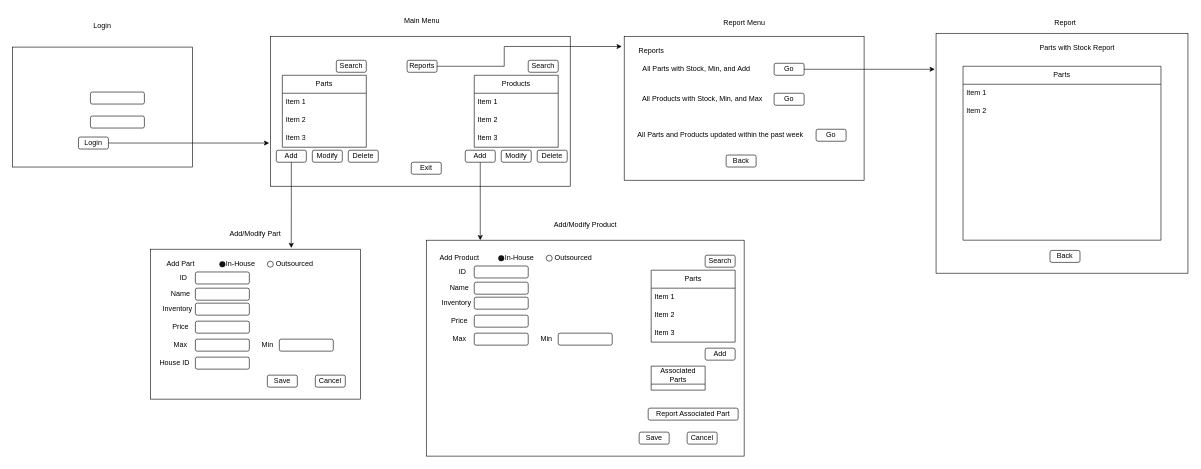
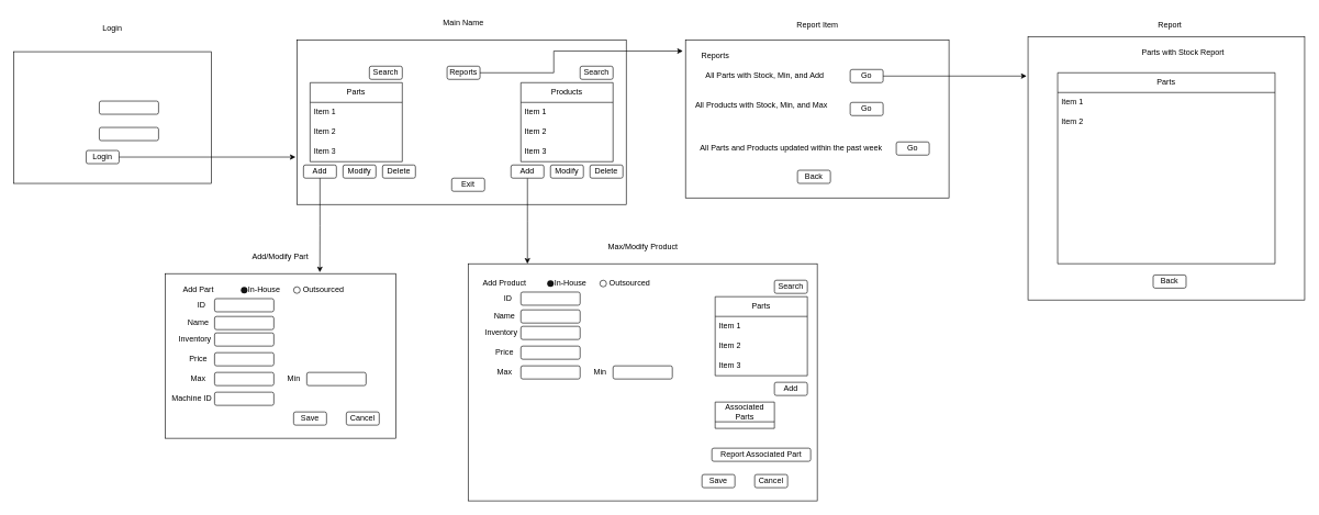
  <mxCell id="0" />
  <mxCell id="1" parent="0" />
  <mxCell id="2" value="" style="rounded=0;whiteSpace=wrap;html=1;" parent="1" vertex="1"><mxGeometry x="20" y="78" width="300" height="200" as="geometry" /></mxCell>
  <mxCell id="3" value="Login" style="text;strokeColor=none;align=center;fillColor=none;html=1;verticalAlign=middle;whiteSpace=wrap;rounded=0;" parent="1" vertex="1"><mxGeometry x="140" y="28" width="60" height="30" as="geometry" /></mxCell>
- <mxCell id="4" value="Main Menu" style="text;strokeColor=none;align=center;fillColor=none;html=1;verticalAlign=middle;whiteSpace=wrap;rounded=0;" parent="1" vertex="1"><mxGeometry x="663" y="20" width="80" height="30" as="geometry" /></mxCell>
+ <mxCell id="4" value="Main Name" style="text;strokeColor=none;align=center;fillColor=none;html=1;verticalAlign=middle;whiteSpace=wrap;rounded=0;" parent="1" vertex="1"><mxGeometry x="663" y="20" width="80" height="30" as="geometry" /></mxCell>
  <mxCell id="5" value="Add/Modify Part" style="text;strokeColor=none;align=center;fillColor=none;html=1;verticalAlign=middle;whiteSpace=wrap;rounded=0;" parent="1" vertex="1"><mxGeometry x="375" y="375" width="100" height="30" as="geometry" /></mxCell>
- <mxCell id="6" value="Add/Modify Product" style="text;html=1;align=center;verticalAlign=middle;resizable=0;points=[];autosize=1;strokeColor=none;fillColor=none;" parent="1" vertex="1"><mxGeometry x="910" y="360" width="130" height="30" as="geometry" /></mxCell>
- <mxCell id="7" value="Report Menu" style="text;html=1;align=center;verticalAlign=middle;resizable=0;points=[];autosize=1;strokeColor=none;fillColor=none;" parent="1" vertex="1"><mxGeometry x="1195" y="22" width="90" height="30" as="geometry" /></mxCell>
+ <mxCell id="6" value="Max/Modify Product" style="text;html=1;align=center;verticalAlign=middle;resizable=0;points=[];autosize=1;strokeColor=none;fillColor=none;" parent="1" vertex="1"><mxGeometry x="910" y="360" width="130" height="30" as="geometry" /></mxCell>
+ <mxCell id="7" value="Report Item" style="text;html=1;align=center;verticalAlign=middle;resizable=0;points=[];autosize=1;strokeColor=none;fillColor=none;" parent="1" vertex="1"><mxGeometry x="1195" y="22" width="90" height="30" as="geometry" /></mxCell>
  <mxCell id="8" value="Report" style="text;html=1;align=center;verticalAlign=middle;resizable=0;points=[];autosize=1;strokeColor=none;fillColor=none;" parent="1" vertex="1"><mxGeometry x="1745" y="22" width="60" height="30" as="geometry" /></mxCell>
  <mxCell id="9" value="" style="rounded=1;whiteSpace=wrap;html=1;" parent="1" vertex="1"><mxGeometry x="150" y="153" width="90" height="20" as="geometry" /></mxCell>
  <mxCell id="10" value="" style="rounded=1;whiteSpace=wrap;html=1;" parent="1" vertex="1"><mxGeometry x="150" y="193" width="90" height="20" as="geometry" /></mxCell>
  <mxCell id="11" value="Login" style="rounded=1;whiteSpace=wrap;html=1;" parent="1" vertex="1"><mxGeometry x="130" y="228" width="50" height="20" as="geometry" /></mxCell>
  <mxCell id="12" value="" style="rounded=0;whiteSpace=wrap;html=1;" parent="1" vertex="1"><mxGeometry x="450" y="60" width="500" height="250" as="geometry" /></mxCell>
  <mxCell id="13" value="Parts" style="swimlane;fontStyle=0;childLayout=stackLayout;horizontal=1;startSize=30;horizontalStack=0;resizeParent=1;resizeParentMax=0;resizeLast=0;collapsible=1;marginBottom=0;whiteSpace=wrap;html=1;" parent="1" vertex="1"><mxGeometry x="470" y="125" width="140" height="120" as="geometry" /></mxCell>
  <mxCell id="14" value="Item 1" style="text;strokeColor=none;fillColor=none;align=left;verticalAlign=middle;spacingLeft=4;spacingRight=4;overflow=hidden;points=[[0,0.5],[1,0.5]];portConstraint=eastwest;rotatable=0;whiteSpace=wrap;html=1;" parent="13" vertex="1"><mxGeometry y="30" width="140" height="30" as="geometry" /></mxCell>
  <mxCell id="15" value="Item 2" style="text;strokeColor=none;fillColor=none;align=left;verticalAlign=middle;spacingLeft=4;spacingRight=4;overflow=hidden;points=[[0,0.5],[1,0.5]];portConstraint=eastwest;rotatable=0;whiteSpace=wrap;html=1;" parent="13" vertex="1"><mxGeometry y="60" width="140" height="30" as="geometry" /></mxCell>
  <mxCell id="16" value="Item 3" style="text;strokeColor=none;fillColor=none;align=left;verticalAlign=middle;spacingLeft=4;spacingRight=4;overflow=hidden;points=[[0,0.5],[1,0.5]];portConstraint=eastwest;rotatable=0;whiteSpace=wrap;html=1;" parent="13" vertex="1"><mxGeometry y="90" width="140" height="30" as="geometry" /></mxCell>
  <mxCell id="17" value="Products" style="swimlane;fontStyle=0;childLayout=stackLayout;horizontal=1;startSize=30;horizontalStack=0;resizeParent=1;resizeParentMax=0;resizeLast=0;collapsible=1;marginBottom=0;whiteSpace=wrap;html=1;" parent="1" vertex="1"><mxGeometry x="790" y="125" width="140" height="120" as="geometry" /></mxCell>
  <mxCell id="18" value="Item 1" style="text;strokeColor=none;fillColor=none;align=left;verticalAlign=middle;spacingLeft=4;spacingRight=4;overflow=hidden;points=[[0,0.5],[1,0.5]];portConstraint=eastwest;rotatable=0;whiteSpace=wrap;html=1;" parent="17" vertex="1"><mxGeometry y="30" width="140" height="30" as="geometry" /></mxCell>
  <mxCell id="19" value="Item 2" style="text;strokeColor=none;fillColor=none;align=left;verticalAlign=middle;spacingLeft=4;spacingRight=4;overflow=hidden;points=[[0,0.5],[1,0.5]];portConstraint=eastwest;rotatable=0;whiteSpace=wrap;html=1;" parent="17" vertex="1"><mxGeometry y="60" width="140" height="30" as="geometry" /></mxCell>
  <mxCell id="20" value="Item 3" style="text;strokeColor=none;fillColor=none;align=left;verticalAlign=middle;spacingLeft=4;spacingRight=4;overflow=hidden;points=[[0,0.5],[1,0.5]];portConstraint=eastwest;rotatable=0;whiteSpace=wrap;html=1;" parent="17" vertex="1"><mxGeometry y="90" width="140" height="30" as="geometry" /></mxCell>
  <mxCell id="21" value="Add" style="rounded=1;whiteSpace=wrap;html=1;" parent="1" vertex="1"><mxGeometry x="460" y="250" width="50" height="20" as="geometry" /></mxCell>
  <mxCell id="22" value="Modify" style="rounded=1;whiteSpace=wrap;html=1;" parent="1" vertex="1"><mxGeometry x="520" y="250" width="50" height="20" as="geometry" /></mxCell>
  <mxCell id="23" value="Delete" style="rounded=1;whiteSpace=wrap;html=1;" parent="1" vertex="1"><mxGeometry x="580" y="250" width="50" height="20" as="geometry" /></mxCell>
  <mxCell id="24" style="edgeStyle=orthogonalEdgeStyle;rounded=0;orthogonalLoop=1;jettySize=auto;html=1;" edge="1" parent="1" source="25"><mxGeometry relative="1" as="geometry"><mxPoint x="800" y="400" as="targetPoint" /></mxGeometry></mxCell>
  <mxCell id="25" value="Add" style="rounded=1;whiteSpace=wrap;html=1;" parent="1" vertex="1"><mxGeometry x="775" y="250" width="50" height="20" as="geometry" /></mxCell>
  <mxCell id="26" value="Modify" style="rounded=1;whiteSpace=wrap;html=1;" parent="1" vertex="1"><mxGeometry x="835" y="250" width="50" height="20" as="geometry" /></mxCell>
  <mxCell id="27" value="Delete" style="rounded=1;whiteSpace=wrap;html=1;" parent="1" vertex="1"><mxGeometry x="895" y="250" width="50" height="20" as="geometry" /></mxCell>
  <mxCell id="28" value="Search" style="rounded=1;whiteSpace=wrap;html=1;" parent="1" vertex="1"><mxGeometry x="560" y="100" width="50" height="20" as="geometry" /></mxCell>
  <mxCell id="29" value="Search" style="rounded=1;whiteSpace=wrap;html=1;" parent="1" vertex="1"><mxGeometry x="880" y="100" width="50" height="20" as="geometry" /></mxCell>
  <mxCell id="30" value="Exit" style="rounded=1;whiteSpace=wrap;html=1;" parent="1" vertex="1"><mxGeometry x="685" y="270" width="50" height="20" as="geometry" /></mxCell>
  <mxCell id="31" value="Reports" style="rounded=1;whiteSpace=wrap;html=1;" parent="1" vertex="1"><mxGeometry x="678" y="100" width="50" height="20" as="geometry" /></mxCell>
  <mxCell id="32" value="" style="rounded=0;whiteSpace=wrap;html=1;" parent="1" vertex="1"><mxGeometry x="250" y="415" width="350" height="250" as="geometry" /></mxCell>
  <mxCell id="33" value="Add Part" style="text;html=1;align=center;verticalAlign=middle;resizable=0;points=[];autosize=1;strokeColor=none;fillColor=none;" parent="1" vertex="1"><mxGeometry x="265" y="425" width="70" height="30" as="geometry" /></mxCell>
  <mxCell id="34" value="" style="html=1;shadow=0;dashed=0;shape=mxgraph.bootstrap.radioButton2;labelPosition=right;verticalLabelPosition=middle;align=left;verticalAlign=middle;gradientColor=none;fillColor=#131313;checked=0;spacing=5;checkedFill=#0085FC;checkedStroke=#ffffff;sketch=0;strokeColor=none;" parent="1" vertex="1"><mxGeometry x="365" y="435" width="10" height="10" as="geometry" /></mxCell>
  <mxCell id="35" value="" style="html=1;shadow=0;dashed=0;shape=mxgraph.bootstrap.radioButton2;labelPosition=right;verticalLabelPosition=middle;align=left;verticalAlign=middle;gradientColor=none;fillColor=#FFFFFF;checked=0;spacing=5;checkedFill=#0085FC;checkedStroke=#ffffff;sketch=0;strokeColor=default;" parent="1" vertex="1"><mxGeometry x="445" y="435" width="10" height="10" as="geometry" /></mxCell>
  <mxCell id="36" value="In-House" style="text;html=1;align=center;verticalAlign=middle;resizable=0;points=[];autosize=1;strokeColor=none;fillColor=none;" parent="1" vertex="1"><mxGeometry x="365" y="425" width="70" height="30" as="geometry" /></mxCell>
  <mxCell id="37" value="Outsourced" style="text;html=1;align=center;verticalAlign=middle;resizable=0;points=[];autosize=1;strokeColor=none;fillColor=none;" parent="1" vertex="1"><mxGeometry x="445" y="425" width="90" height="30" as="geometry" /></mxCell>
  <mxCell id="38" value="ID" style="text;html=1;align=center;verticalAlign=middle;resizable=0;points=[];autosize=1;strokeColor=none;fillColor=none;" parent="1" vertex="1"><mxGeometry x="285" y="448" width="40" height="30" as="geometry" /></mxCell>
  <mxCell id="39" value="Name" style="text;html=1;align=center;verticalAlign=middle;resizable=0;points=[];autosize=1;strokeColor=none;fillColor=none;" parent="1" vertex="1"><mxGeometry x="270" y="475" width="60" height="30" as="geometry" /></mxCell>
  <mxCell id="40" value="Inventory" style="text;html=1;align=center;verticalAlign=middle;resizable=0;points=[];autosize=1;strokeColor=none;fillColor=none;" parent="1" vertex="1"><mxGeometry x="260" y="500" width="70" height="30" as="geometry" /></mxCell>
  <mxCell id="41" value="Price" style="text;html=1;align=center;verticalAlign=middle;resizable=0;points=[];autosize=1;strokeColor=none;fillColor=none;" parent="1" vertex="1"><mxGeometry x="275" y="530" width="50" height="30" as="geometry" /></mxCell>
  <mxCell id="42" value="Max" style="text;html=1;align=center;verticalAlign=middle;resizable=0;points=[];autosize=1;strokeColor=none;fillColor=none;" parent="1" vertex="1"><mxGeometry x="275" y="560" width="50" height="30" as="geometry" /></mxCell>
  <mxCell id="43" value="Min" style="text;html=1;align=center;verticalAlign=middle;resizable=0;points=[];autosize=1;strokeColor=none;fillColor=none;" parent="1" vertex="1"><mxGeometry x="425" y="560" width="40" height="30" as="geometry" /></mxCell>
- <mxCell id="44" value="House ID" style="text;html=1;align=center;verticalAlign=middle;resizable=0;points=[];autosize=1;strokeColor=none;fillColor=none;" parent="1" vertex="1"><mxGeometry x="250" y="590" width="80" height="30" as="geometry" /></mxCell>
+ <mxCell id="44" value="Machine ID" style="text;html=1;align=center;verticalAlign=middle;resizable=0;points=[];autosize=1;strokeColor=none;fillColor=none;" parent="1" vertex="1"><mxGeometry x="250" y="590" width="80" height="30" as="geometry" /></mxCell>
  <mxCell id="45" value="Save" style="rounded=1;whiteSpace=wrap;html=1;" parent="1" vertex="1"><mxGeometry x="445" y="625" width="50" height="20" as="geometry" /></mxCell>
  <mxCell id="46" value="Cancel" style="rounded=1;whiteSpace=wrap;html=1;" parent="1" vertex="1"><mxGeometry x="525" y="625" width="50" height="20" as="geometry" /></mxCell>
  <mxCell id="47" value="" style="rounded=1;whiteSpace=wrap;html=1;" parent="1" vertex="1"><mxGeometry x="325" y="453" width="90" height="20" as="geometry" /></mxCell>
  <mxCell id="48" value="" style="rounded=1;whiteSpace=wrap;html=1;" parent="1" vertex="1"><mxGeometry x="325" y="480" width="90" height="20" as="geometry" /></mxCell>
  <mxCell id="49" value="" style="rounded=1;whiteSpace=wrap;html=1;" parent="1" vertex="1"><mxGeometry x="325" y="505" width="90" height="20" as="geometry" /></mxCell>
  <mxCell id="50" value="" style="rounded=1;whiteSpace=wrap;html=1;" parent="1" vertex="1"><mxGeometry x="325" y="535" width="90" height="20" as="geometry" /></mxCell>
  <mxCell id="51" value="" style="rounded=1;whiteSpace=wrap;html=1;" parent="1" vertex="1"><mxGeometry x="325" y="565" width="90" height="20" as="geometry" /></mxCell>
  <mxCell id="52" value="" style="rounded=1;whiteSpace=wrap;html=1;" parent="1" vertex="1"><mxGeometry x="325" y="595" width="90" height="20" as="geometry" /></mxCell>
  <mxCell id="53" value="" style="rounded=1;whiteSpace=wrap;html=1;" parent="1" vertex="1"><mxGeometry x="465" y="565" width="90" height="20" as="geometry" /></mxCell>
  <mxCell id="54" value="" style="rounded=0;whiteSpace=wrap;html=1;" parent="1" vertex="1"><mxGeometry x="710" y="400" width="530" height="360" as="geometry" /></mxCell>
  <mxCell id="55" value="Add Product" style="text;html=1;align=center;verticalAlign=middle;resizable=0;points=[];autosize=1;strokeColor=none;fillColor=none;" parent="1" vertex="1"><mxGeometry x="720" y="415" width="90" height="30" as="geometry" /></mxCell>
  <mxCell id="56" value="" style="html=1;shadow=0;dashed=0;shape=mxgraph.bootstrap.radioButton2;labelPosition=right;verticalLabelPosition=middle;align=left;verticalAlign=middle;gradientColor=none;fillColor=#131313;checked=0;spacing=5;checkedFill=#0085FC;checkedStroke=#ffffff;sketch=0;strokeColor=none;" parent="1" vertex="1"><mxGeometry x="830" y="425" width="10" height="10" as="geometry" /></mxCell>
  <mxCell id="57" value="" style="html=1;shadow=0;dashed=0;shape=mxgraph.bootstrap.radioButton2;labelPosition=right;verticalLabelPosition=middle;align=left;verticalAlign=middle;gradientColor=none;fillColor=#FFFFFF;checked=0;spacing=5;checkedFill=#0085FC;checkedStroke=#ffffff;sketch=0;strokeColor=default;" parent="1" vertex="1"><mxGeometry x="910" y="425" width="10" height="10" as="geometry" /></mxCell>
  <mxCell id="58" value="In-House" style="text;html=1;align=center;verticalAlign=middle;resizable=0;points=[];autosize=1;strokeColor=none;fillColor=none;" parent="1" vertex="1"><mxGeometry x="830" y="415" width="70" height="30" as="geometry" /></mxCell>
  <mxCell id="59" value="Outsourced" style="text;html=1;align=center;verticalAlign=middle;resizable=0;points=[];autosize=1;strokeColor=none;fillColor=none;" parent="1" vertex="1"><mxGeometry x="910" y="415" width="90" height="30" as="geometry" /></mxCell>
  <mxCell id="60" value="ID" style="text;html=1;align=center;verticalAlign=middle;resizable=0;points=[];autosize=1;strokeColor=none;fillColor=none;" parent="1" vertex="1"><mxGeometry x="750" y="438" width="40" height="30" as="geometry" /></mxCell>
  <mxCell id="61" value="Name" style="text;html=1;align=center;verticalAlign=middle;resizable=0;points=[];autosize=1;strokeColor=none;fillColor=none;" parent="1" vertex="1"><mxGeometry x="735" y="465" width="60" height="30" as="geometry" /></mxCell>
  <mxCell id="62" value="Inventory" style="text;html=1;align=center;verticalAlign=middle;resizable=0;points=[];autosize=1;strokeColor=none;fillColor=none;" parent="1" vertex="1"><mxGeometry x="725" y="490" width="70" height="30" as="geometry" /></mxCell>
  <mxCell id="63" value="Price" style="text;html=1;align=center;verticalAlign=middle;resizable=0;points=[];autosize=1;strokeColor=none;fillColor=none;" parent="1" vertex="1"><mxGeometry x="740" y="520" width="50" height="30" as="geometry" /></mxCell>
  <mxCell id="64" value="Max" style="text;html=1;align=center;verticalAlign=middle;resizable=0;points=[];autosize=1;strokeColor=none;fillColor=none;" parent="1" vertex="1"><mxGeometry x="740" y="550" width="50" height="30" as="geometry" /></mxCell>
  <mxCell id="65" value="Min" style="text;html=1;align=center;verticalAlign=middle;resizable=0;points=[];autosize=1;strokeColor=none;fillColor=none;" parent="1" vertex="1"><mxGeometry x="890" y="550" width="40" height="30" as="geometry" /></mxCell>
  <mxCell id="66" value="Save" style="rounded=1;whiteSpace=wrap;html=1;" parent="1" vertex="1"><mxGeometry x="1065" y="720" width="50" height="20" as="geometry" /></mxCell>
  <mxCell id="67" value="Cancel" style="rounded=1;whiteSpace=wrap;html=1;" parent="1" vertex="1"><mxGeometry x="1145" y="720" width="50" height="20" as="geometry" /></mxCell>
  <mxCell id="68" value="" style="rounded=1;whiteSpace=wrap;html=1;" parent="1" vertex="1"><mxGeometry x="790" y="443" width="90" height="20" as="geometry" /></mxCell>
  <mxCell id="69" value="" style="rounded=1;whiteSpace=wrap;html=1;" parent="1" vertex="1"><mxGeometry x="790" y="470" width="90" height="20" as="geometry" /></mxCell>
  <mxCell id="70" value="" style="rounded=1;whiteSpace=wrap;html=1;" parent="1" vertex="1"><mxGeometry x="790" y="495" width="90" height="20" as="geometry" /></mxCell>
  <mxCell id="71" value="" style="rounded=1;whiteSpace=wrap;html=1;" parent="1" vertex="1"><mxGeometry x="790" y="525" width="90" height="20" as="geometry" /></mxCell>
  <mxCell id="72" value="" style="rounded=1;whiteSpace=wrap;html=1;" parent="1" vertex="1"><mxGeometry x="790" y="555" width="90" height="20" as="geometry" /></mxCell>
  <mxCell id="73" value="" style="rounded=1;whiteSpace=wrap;html=1;" parent="1" vertex="1"><mxGeometry x="930" y="555" width="90" height="20" as="geometry" /></mxCell>
  <mxCell id="74" value="Parts" style="swimlane;fontStyle=0;childLayout=stackLayout;horizontal=1;startSize=30;horizontalStack=0;resizeParent=1;resizeParentMax=0;resizeLast=0;collapsible=1;marginBottom=0;whiteSpace=wrap;html=1;" parent="1" vertex="1"><mxGeometry x="1085" y="450" width="140" height="120" as="geometry" /></mxCell>
  <mxCell id="75" value="Item 1" style="text;strokeColor=none;fillColor=none;align=left;verticalAlign=middle;spacingLeft=4;spacingRight=4;overflow=hidden;points=[[0,0.5],[1,0.5]];portConstraint=eastwest;rotatable=0;whiteSpace=wrap;html=1;" parent="74" vertex="1"><mxGeometry y="30" width="140" height="30" as="geometry" /></mxCell>
  <mxCell id="76" value="Item 2" style="text;strokeColor=none;fillColor=none;align=left;verticalAlign=middle;spacingLeft=4;spacingRight=4;overflow=hidden;points=[[0,0.5],[1,0.5]];portConstraint=eastwest;rotatable=0;whiteSpace=wrap;html=1;" parent="74" vertex="1"><mxGeometry y="60" width="140" height="30" as="geometry" /></mxCell>
  <mxCell id="77" value="Item 3" style="text;strokeColor=none;fillColor=none;align=left;verticalAlign=middle;spacingLeft=4;spacingRight=4;overflow=hidden;points=[[0,0.5],[1,0.5]];portConstraint=eastwest;rotatable=0;whiteSpace=wrap;html=1;" parent="74" vertex="1"><mxGeometry y="90" width="140" height="30" as="geometry" /></mxCell>
  <mxCell id="78" value="Add" style="rounded=1;whiteSpace=wrap;html=1;" parent="1" vertex="1"><mxGeometry x="1175" y="580" width="50" height="20" as="geometry" /></mxCell>
  <mxCell id="79" value="Search" style="rounded=1;whiteSpace=wrap;html=1;" parent="1" vertex="1"><mxGeometry x="1175" y="425" width="50" height="20" as="geometry" /></mxCell>
  <mxCell id="80" value="Associated Parts" style="swimlane;fontStyle=0;childLayout=stackLayout;horizontal=1;startSize=30;horizontalStack=0;resizeParent=1;resizeParentMax=0;resizeLast=0;collapsible=1;marginBottom=0;whiteSpace=wrap;html=1;" parent="1" vertex="1"><mxGeometry x="1085" y="610" width="90" height="40" as="geometry" /></mxCell>
  <mxCell id="81" value="Report Associated Part" style="rounded=1;whiteSpace=wrap;html=1;" parent="1" vertex="1"><mxGeometry x="1080" y="680" width="150" height="20" as="geometry" /></mxCell>
  <mxCell id="82" value="" style="rounded=0;whiteSpace=wrap;html=1;" parent="1" vertex="1"><mxGeometry x="1040" y="60" width="400" height="240" as="geometry" /></mxCell>
  <mxCell id="83" value="Reports" style="text;html=1;align=center;verticalAlign=middle;resizable=0;points=[];autosize=1;strokeColor=none;fillColor=none;" parent="1" vertex="1"><mxGeometry x="1050" y="70" width="70" height="30" as="geometry" /></mxCell>
  <mxCell id="84" value="All Parts with Stock, Min, and Add" style="text;html=1;align=center;verticalAlign=middle;resizable=0;points=[];autosize=1;strokeColor=none;fillColor=none;" parent="1" vertex="1"><mxGeometry x="1060" y="100" width="200" height="30" as="geometry" /></mxCell>
- <mxCell id="85" value="All Products with Stock, Min, and Max" style="text;html=1;align=center;verticalAlign=middle;resizable=0;points=[];autosize=1;strokeColor=none;fillColor=none;" parent="1" vertex="1"><mxGeometry x="1060" y="150" width="220" height="30" as="geometry" /></mxCell>
+ <mxCell id="85" value="All Products with Stock, Min, and Max" style="text;html=1;align=center;verticalAlign=middle;resizable=0;points=[];autosize=1;strokeColor=none;fillColor=none;" parent="1" vertex="1"><mxGeometry x="1045" y="145" width="220" height="30" as="geometry" /></mxCell>
  <mxCell id="86" value="All Parts and Products updated within the past week" style="text;html=1;align=center;verticalAlign=middle;resizable=0;points=[];autosize=1;strokeColor=none;fillColor=none;" parent="1" vertex="1"><mxGeometry x="1050" y="210" width="300" height="30" as="geometry" /></mxCell>
  <mxCell id="87" value="Go" style="rounded=1;whiteSpace=wrap;html=1;" parent="1" vertex="1"><mxGeometry x="1290" y="105" width="50" height="20" as="geometry" /></mxCell>
  <mxCell id="88" value="Go" style="rounded=1;whiteSpace=wrap;html=1;" parent="1" vertex="1"><mxGeometry x="1290" y="155" width="50" height="20" as="geometry" /></mxCell>
  <mxCell id="89" value="Go" style="rounded=1;whiteSpace=wrap;html=1;" parent="1" vertex="1"><mxGeometry x="1360" y="215" width="50" height="20" as="geometry" /></mxCell>
  <mxCell id="90" value="" style="rounded=0;whiteSpace=wrap;html=1;" parent="1" vertex="1"><mxGeometry x="1560" y="55" width="420" height="400" as="geometry" /></mxCell>
  <mxCell id="91" value="Parts with Stock Report" style="text;html=1;align=center;verticalAlign=middle;resizable=0;points=[];autosize=1;strokeColor=none;fillColor=none;" parent="1" vertex="1"><mxGeometry x="1720" y="65" width="150" height="30" as="geometry" /></mxCell>
  <mxCell id="92" value="Parts" style="swimlane;fontStyle=0;childLayout=stackLayout;horizontal=1;startSize=30;horizontalStack=0;resizeParent=1;resizeParentMax=0;resizeLast=0;collapsible=1;marginBottom=0;whiteSpace=wrap;html=1;" parent="1" vertex="1"><mxGeometry x="1605" y="110" width="330" height="290" as="geometry" /></mxCell>
  <mxCell id="93" value="Item 1" style="text;strokeColor=none;fillColor=none;align=left;verticalAlign=middle;spacingLeft=4;spacingRight=4;overflow=hidden;points=[[0,0.5],[1,0.5]];portConstraint=eastwest;rotatable=0;whiteSpace=wrap;html=1;" parent="92" vertex="1"><mxGeometry y="30" width="330" height="30" as="geometry" /></mxCell>
  <mxCell id="94" value="Item 2" style="text;strokeColor=none;fillColor=none;align=left;verticalAlign=middle;spacingLeft=4;spacingRight=4;overflow=hidden;points=[[0,0.5],[1,0.5]];portConstraint=eastwest;rotatable=0;whiteSpace=wrap;html=1;" parent="92" vertex="1"><mxGeometry y="60" width="330" height="30" as="geometry" /></mxCell>
  <mxCell id="95" value="&lt;div&gt;&lt;br&gt;&lt;/div&gt;" style="text;strokeColor=none;fillColor=none;align=left;verticalAlign=middle;spacingLeft=4;spacingRight=4;overflow=hidden;points=[[0,0.5],[1,0.5]];portConstraint=eastwest;rotatable=0;whiteSpace=wrap;html=1;" parent="92" vertex="1"><mxGeometry y="90" width="330" height="200" as="geometry" /></mxCell>
  <mxCell id="96" value="Back" style="rounded=1;whiteSpace=wrap;html=1;" vertex="1" parent="1"><mxGeometry x="1750" y="417" width="50" height="20" as="geometry" /></mxCell>
  <mxCell id="97" value="Back" style="rounded=1;whiteSpace=wrap;html=1;" vertex="1" parent="1"><mxGeometry x="1210" y="258" width="50" height="20" as="geometry" /></mxCell>
  <mxCell id="98" style="edgeStyle=orthogonalEdgeStyle;rounded=0;orthogonalLoop=1;jettySize=auto;html=1;entryX=-0.01;entryY=0.071;entryDx=0;entryDy=0;entryPerimeter=0;elbow=vertical;" edge="1" parent="1" source="31" target="82"><mxGeometry relative="1" as="geometry"><Array as="points"><mxPoint x="840" y="110" /><mxPoint x="840" y="77" /></Array></mxGeometry></mxCell>
  <mxCell id="99" style="edgeStyle=orthogonalEdgeStyle;rounded=0;orthogonalLoop=1;jettySize=auto;html=1;entryX=-0.005;entryY=0.15;entryDx=0;entryDy=0;entryPerimeter=0;" edge="1" parent="1" source="87" target="90"><mxGeometry relative="1" as="geometry" /></mxCell>
  <mxCell id="100" style="edgeStyle=orthogonalEdgeStyle;rounded=0;orthogonalLoop=1;jettySize=auto;html=1;entryX=-0.004;entryY=0.712;entryDx=0;entryDy=0;entryPerimeter=0;" edge="1" parent="1" source="11" target="12"><mxGeometry relative="1" as="geometry" /></mxCell>
  <mxCell id="101" style="edgeStyle=orthogonalEdgeStyle;rounded=0;orthogonalLoop=1;jettySize=auto;html=1;entryX=0.671;entryY=-0.008;entryDx=0;entryDy=0;entryPerimeter=0;" edge="1" parent="1" source="21" target="32"><mxGeometry relative="1" as="geometry" /></mxCell>
